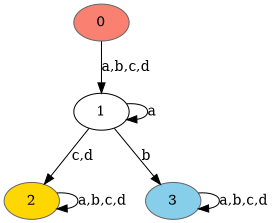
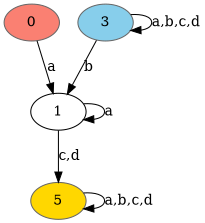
  digraph {
    fontname="DejaVu Serif"
    node [color=gray40 fontname="DejaVu Serif" style=filled]
    edge [fontname="DejaVu Serif"]
    0 [fillcolor=salmon]
    1 [color=black fillcolor=white]
-   2 [fillcolor=gold]
+   2 [fillcolor=gold label=5]
    3 [fillcolor=skyblue]
-   0 -> 1 [label="a,b,c,d"]
+   0 -> 1 [label=a]
    1 -> 1 [label=a]
    1 -> 2 [label="c,d"]
-   1 -> 3 [label=b]
+   3 -> 1 [label=b]
    2 -> 2 [label="a,b,c,d"]
    3 -> 3 [label="a,b,c,d"]
  }
